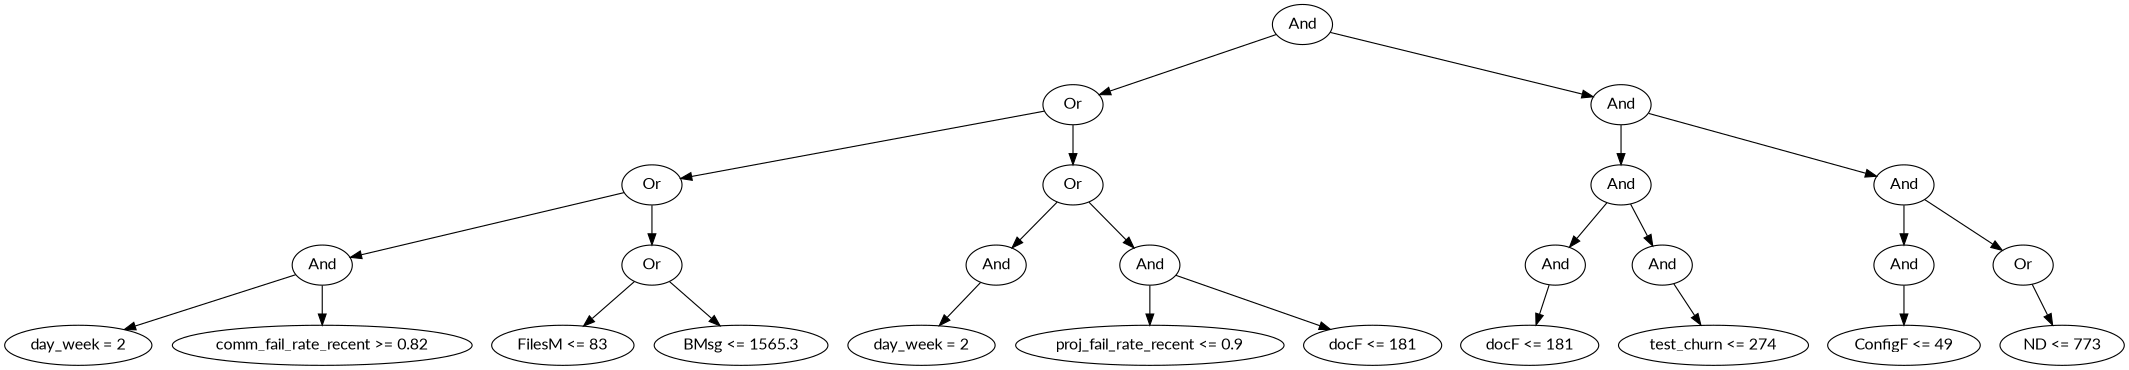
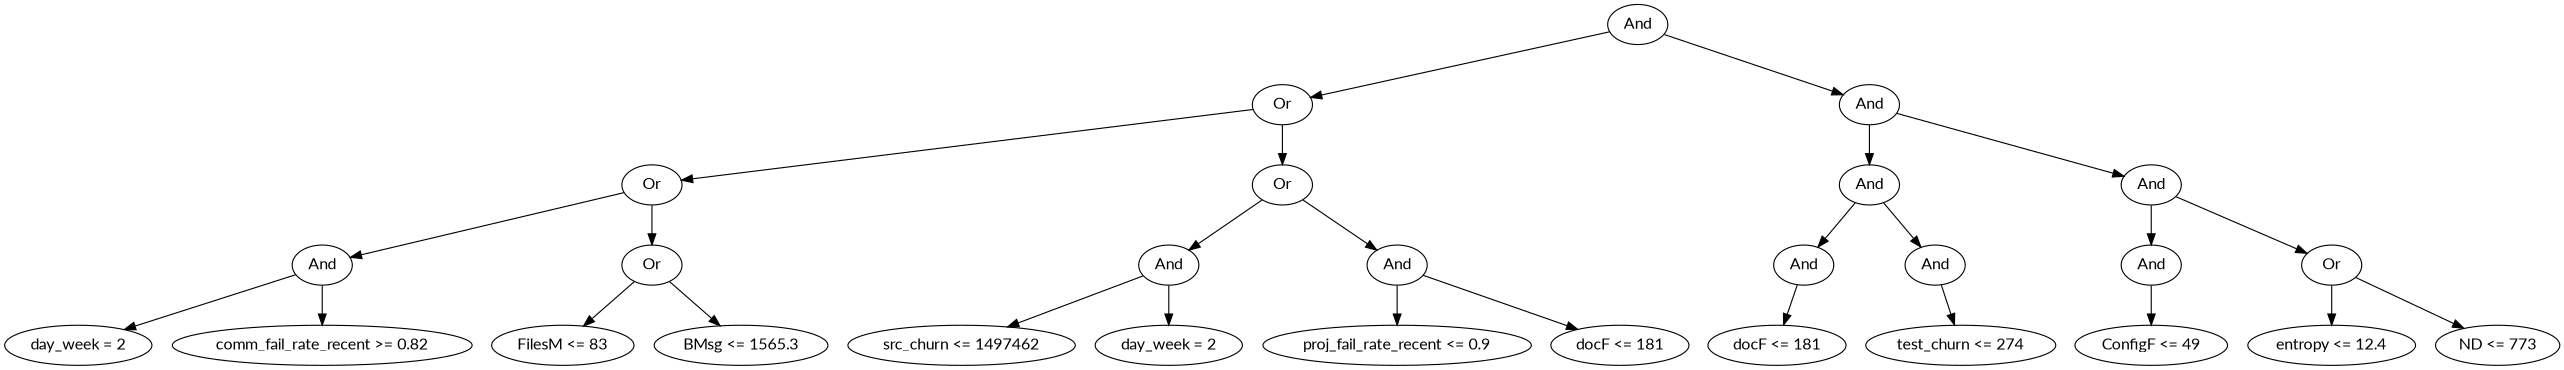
  digraph {
    fontname=Lato
    node [fontname=Lato]
    edge [fontname=Lato]
    n1 [height=0.5 label=And width=0.75]
    n2 [height=0.5 label=Or width=0.75]
    n3 [height=0.5 label=And width=0.75]
    n4 [height=0.5 label=Or width=0.75]
    n5 [height=0.5 label=Or width=0.75]
    n6 [height=0.5 label=And width=0.75]
    n7 [height=0.5 label=And width=0.75]
    n8 [height=0.5 label=And width=0.75]
    n9 [height=0.5 label=Or width=0.75]
    n10 [height=0.5 label=And width=0.75]
    n11 [height=0.5 label=And width=0.75]
    n12 [height=0.5 label=And width=0.75]
    n13 [height=0.5 label=And width=0.75]
    n14 [height=0.5 label=And width=0.75]
    n15 [height=0.5 label=Or width=0.75]
    n16 [height=0.5 label="day_week = 2" width=1.7151]
    n17 [height=0.5 label="comm_fail_rate_recent >= 0.82" width=3.4844]
    n18 [height=0.5 label="FilesM <= 83" width=1.661]
    n19 [height=0.5 label="BMsg <= 1565.3" width=2.022]
+   n20 [height=0.5 label="src_churn <= 1497462" width=2.5998]
    n21 [height=0.5 label="day_week = 2" width=1.7151]
    n22 [height=0.5 label="proj_fail_rate_recent <= 0.9" width=3.1233]
    n23 [height=0.5 label="docF <= 181" width=1.6429]
    n24 [height=0.5 label="docF <= 181" width=1.6429]
    n25 [height=0.5 label="test_churn <= 274" width=2.1484]
    n26 [height=0.5 label="ConfigF <= 49" width=1.8234]
+   n27 [height=0.5 label="entropy <= 12.4" width=1.9318]
    n28 [height=0.5 label="ND <= 773" width=1.4443]
    n1 -> n2
    n1 -> n3
    n2 -> n4
    n2 -> n5
    n3 -> n6
    n3 -> n7
    n4 -> n8
    n4 -> n9
    n5 -> n10
    n5 -> n11
    n6 -> n12
    n6 -> n13
    n7 -> n14
    n7 -> n15
    n8 -> n16
    n8 -> n17
    n9 -> n18
    n9 -> n19
+   n10 -> n20
    n10 -> n21
    n11 -> n22
    n11 -> n23
    n12 -> n24
    n13 -> n25
    n14 -> n26
+   n15 -> n27
    n15 -> n28
  }
